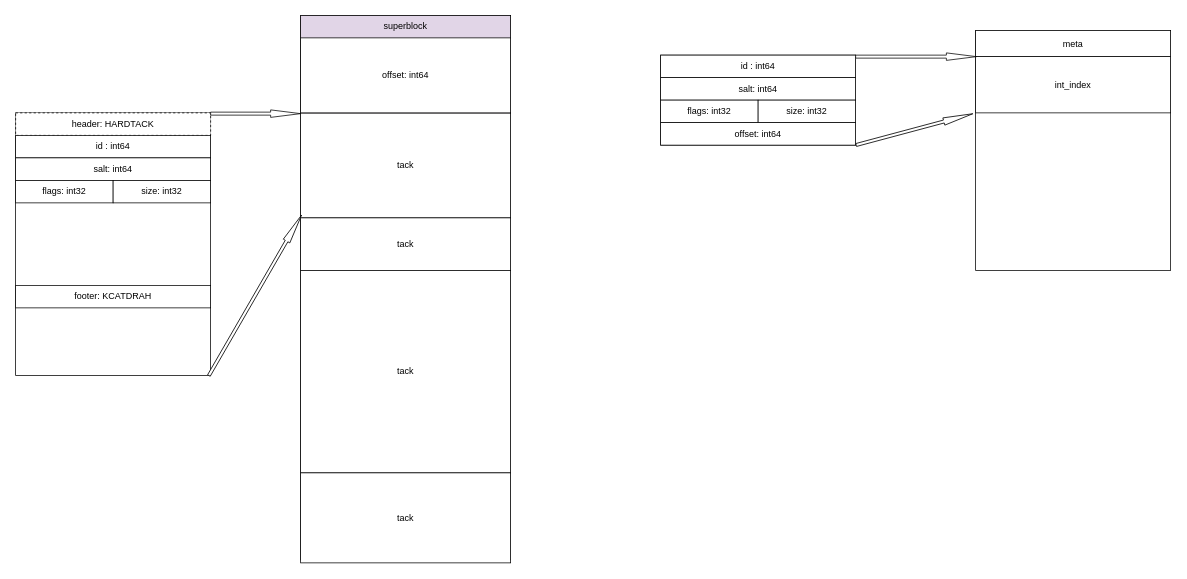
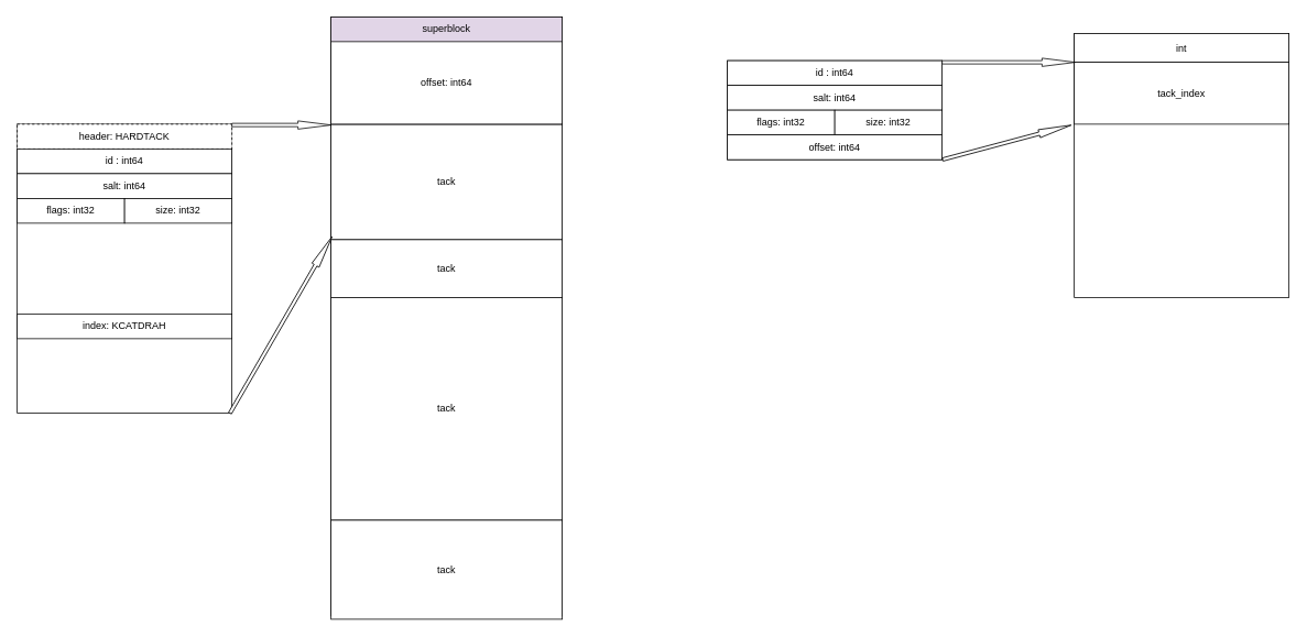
  <mxCell id="0" />
  <mxCell id="1" parent="0" />
  <mxCell id="2" value="" style="rounded=0;whiteSpace=wrap;html=1;" parent="1" vertex="1"><mxGeometry x="20" y="150" width="260" height="350" as="geometry" /></mxCell>
  <mxCell id="3" value="header: HARDTACK" style="rounded=0;whiteSpace=wrap;html=1;dashed=1;" vertex="1" parent="1"><mxGeometry x="20" y="150" width="260" height="30" as="geometry" /></mxCell>
  <mxCell id="4" value="id : int64" style="rounded=0;whiteSpace=wrap;html=1;" vertex="1" parent="1"><mxGeometry x="20" y="180" width="260" height="30" as="geometry" /></mxCell>
  <mxCell id="5" value="salt: int64" style="rounded=0;whiteSpace=wrap;html=1;" vertex="1" parent="1"><mxGeometry x="20" y="210" width="260" height="30" as="geometry" /></mxCell>
  <mxCell id="6" value="flags: int32" style="rounded=0;whiteSpace=wrap;html=1;" vertex="1" parent="1"><mxGeometry x="20" y="240" width="130" height="30" as="geometry" /></mxCell>
  <mxCell id="7" value="size: int32" style="rounded=0;whiteSpace=wrap;html=1;" vertex="1" parent="1"><mxGeometry x="150" y="240" width="130" height="30" as="geometry" /></mxCell>
- <mxCell id="8" value="footer: KCATDRAH" style="rounded=0;whiteSpace=wrap;html=1;" vertex="1" parent="1"><mxGeometry x="20" y="380" width="260" height="30" as="geometry" /></mxCell>
+ <mxCell id="8" value="index: KCATDRAH" style="rounded=0;whiteSpace=wrap;html=1;" vertex="1" parent="1"><mxGeometry x="20" y="380" width="260" height="30" as="geometry" /></mxCell>
  <mxCell id="9" value="" style="rounded=0;whiteSpace=wrap;html=1;" vertex="1" parent="1"><mxGeometry x="400" y="20" width="280" height="726" as="geometry" /></mxCell>
  <mxCell id="10" value="tack" style="rounded=0;whiteSpace=wrap;html=1;" vertex="1" parent="1"><mxGeometry x="400" y="150" width="280" height="140" as="geometry" /></mxCell>
  <mxCell id="11" value="&lt;span style=&quot;color: rgba(0 , 0 , 0 , 0) ; font-family: monospace ; font-size: 0px ; font-weight: 400&quot;&gt;%3CmxGraphModel%3E%3Croot%3E%3CmxCell%20id%3D%220%22%2F%3E%3CmxCell%20id%3D%221%22%20parent%3D%220%22%2F%3E%3CmxCell%20id%3D%222%22%20value%3D%22meta%22%20style%3D%22rounded%3D0%3BwhiteSpace%3Dwrap%3Bhtml%3D1%3Balign%3Dcenter%3BverticalAlign%3Dmiddle%3B%22%20vertex%3D%221%22%20parent%3D%221%22%3E%3CmxGeometry%20x%3D%221280%22%20y%3D%22-35%22%20width%3D%22260%22%20height%3D%2235%22%20as%3D%22geometry%22%2F%3E%3C%2FmxCell%3E%3C%2Froot%3E%3C%2FmxGraphModel%3E&lt;/span&gt;" style="html=1;shadow=0;dashed=0;align=center;verticalAlign=middle;shape=mxgraph.arrows2.arrow;dy=0.6;dx=40;notch=0;fontStyle=1" vertex="1" parent="1"><mxGeometry x="280" y="146" width="120" height="10" as="geometry" /></mxCell>
  <mxCell id="12" value="" style="html=1;shadow=0;dashed=0;align=center;verticalAlign=middle;shape=mxgraph.arrows2.arrow;dy=0.6;dx=40;notch=0;rotation=-60;" vertex="1" parent="1"><mxGeometry x="216" y="388.2" width="247" height="10" as="geometry" /></mxCell>
  <mxCell id="13" value="tack" style="rounded=0;whiteSpace=wrap;html=1;" vertex="1" parent="1"><mxGeometry x="400" y="290" width="280" height="70" as="geometry" /></mxCell>
  <mxCell id="14" value="tack" style="rounded=0;whiteSpace=wrap;html=1;" vertex="1" parent="1"><mxGeometry x="400" y="360" width="280" height="270" as="geometry" /></mxCell>
  <mxCell id="15" value="tack" style="rounded=0;whiteSpace=wrap;html=1;" vertex="1" parent="1"><mxGeometry x="400" y="630" width="280" height="120" as="geometry" /></mxCell>
  <mxCell id="16" value="superblock" style="rounded=0;whiteSpace=wrap;html=1;align=center;verticalAlign=top;fillColor=#e1d5e7;" vertex="1" parent="1"><mxGeometry x="400" y="20" width="280" height="130" as="geometry" /></mxCell>
  <mxCell id="17" value="offset: int64" style="rounded=0;whiteSpace=wrap;html=1;align=center;verticalAlign=middle;" vertex="1" parent="1"><mxGeometry x="400" y="50" width="280" height="100" as="geometry" /></mxCell>
  <mxCell id="18" value="" style="rounded=0;whiteSpace=wrap;html=1;align=center;verticalAlign=middle;" vertex="1" parent="1"><mxGeometry x="880" y="73" width="260" height="120" as="geometry" /></mxCell>
  <mxCell id="19" value="id : int64" style="rounded=0;whiteSpace=wrap;html=1;" vertex="1" parent="1"><mxGeometry x="880" y="73" width="260" height="30" as="geometry" /></mxCell>
  <mxCell id="20" value="salt: int64" style="rounded=0;whiteSpace=wrap;html=1;" vertex="1" parent="1"><mxGeometry x="880" y="103" width="260" height="30" as="geometry" /></mxCell>
  <mxCell id="21" value="flags: int32" style="rounded=0;whiteSpace=wrap;html=1;" vertex="1" parent="1"><mxGeometry x="880" y="133" width="130" height="30" as="geometry" /></mxCell>
  <mxCell id="22" value="size: int32" style="rounded=0;whiteSpace=wrap;html=1;" vertex="1" parent="1"><mxGeometry x="1010" y="133" width="130" height="30" as="geometry" /></mxCell>
  <mxCell id="23" value="offset: int64" style="rounded=0;whiteSpace=wrap;html=1;" vertex="1" parent="1"><mxGeometry x="880" y="163" width="260" height="30" as="geometry" /></mxCell>
  <mxCell id="24" value="" style="rounded=0;whiteSpace=wrap;html=1;align=center;verticalAlign=middle;" vertex="1" parent="1"><mxGeometry x="1300" y="40" width="260" height="320" as="geometry" /></mxCell>
- <mxCell id="25" value="meta" style="rounded=0;whiteSpace=wrap;html=1;align=center;verticalAlign=middle;" vertex="1" parent="1"><mxGeometry x="1300" y="40" width="260" height="35" as="geometry" /></mxCell>
- <mxCell id="26" value="int_index" style="rounded=0;whiteSpace=wrap;html=1;align=center;verticalAlign=middle;" vertex="1" parent="1"><mxGeometry x="1300" y="75" width="260" height="75" as="geometry" /></mxCell>
+ <mxCell id="25" value="int" style="rounded=0;whiteSpace=wrap;html=1;align=center;verticalAlign=middle;" vertex="1" parent="1"><mxGeometry x="1300" y="40" width="260" height="35" as="geometry" /></mxCell>
+ <mxCell id="26" value="tack_index" style="rounded=0;whiteSpace=wrap;html=1;align=center;verticalAlign=middle;" vertex="1" parent="1"><mxGeometry x="1300" y="75" width="260" height="75" as="geometry" /></mxCell>
  <mxCell id="27" value="&lt;span style=&quot;color: rgba(0 , 0 , 0 , 0) ; font-family: monospace ; font-size: 0px ; font-weight: 400&quot;&gt;%3CmxGraphModel%3E%3Croot%3E%3CmxCell%20id%3D%220%22%2F%3E%3CmxCell%20id%3D%221%22%20parent%3D%220%22%2F%3E%3CmxCell%20id%3D%222%22%20value%3D%22meta%22%20style%3D%22rounded%3D0%3BwhiteSpace%3Dwrap%3Bhtml%3D1%3Balign%3Dcenter%3BverticalAlign%3Dmiddle%3B%22%20vertex%3D%221%22%20parent%3D%221%22%3E%3CmxGeometry%20x%3D%221280%22%20y%3D%22-35%22%20width%3D%22260%22%20height%3D%2235%22%20as%3D%22geometry%22%2F%3E%3C%2FmxCell%3E%3C%2Froot%3E%3C%2FmxGraphModel%3E&lt;/span&gt;" style="html=1;shadow=0;dashed=0;align=center;verticalAlign=middle;shape=mxgraph.arrows2.arrow;dy=0.6;dx=40;notch=0;fontStyle=1" vertex="1" parent="1"><mxGeometry x="1140" width="161" height="10" as="geometry" y="70" /></mxCell>
  <mxCell id="28" value="&lt;span style=&quot;color: rgba(0 , 0 , 0 , 0) ; font-family: monospace ; font-size: 0px ; font-weight: 400&quot;&gt;%3CmxGraphModel%3E%3Croot%3E%3CmxCell%20id%3D%220%22%2F%3E%3CmxCell%20id%3D%221%22%20parent%3D%220%22%2F%3E%3CmxCell%20id%3D%222%22%20value%3D%22meta%22%20style%3D%22rounded%3D0%3BwhiteSpace%3Dwrap%3Bhtml%3D1%3Balign%3Dcenter%3BverticalAlign%3Dmiddle%3B%22%20vertex%3D%221%22%20parent%3D%221%22%3E%3CmxGeometry%20x%3D%221280%22%20y%3D%22-35%22%20width%3D%22260%22%20height%3D%2235%22%20as%3D%22geometry%22%2F%3E%3C%2FmxCell%3E%3C%2Froot%3E%3C%2FmxGraphModel%3E&lt;/span&gt;" style="html=1;shadow=0;dashed=0;align=center;verticalAlign=middle;shape=mxgraph.arrows2.arrow;dy=0.6;dx=40;notch=0;fontStyle=1;rotation=-15;" vertex="1" parent="1"><mxGeometry x="1138" y="167" width="161" height="10" as="geometry" /></mxCell>
